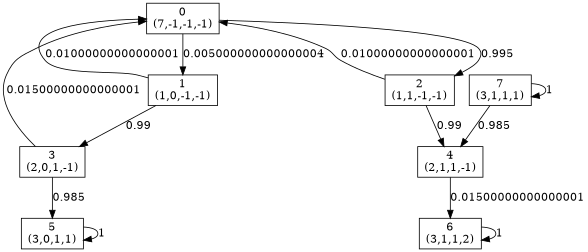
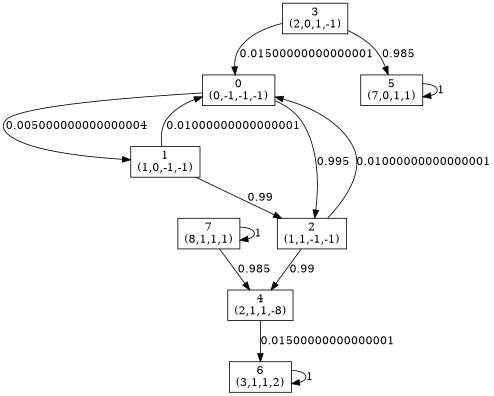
  digraph {
    node [shape=box]
-   n1 [label="0\n(7,-1,-1,-1)"]
+   n1 [label="0\n(0,-1,-1,-1)"]
    n2 [label="1\n(1,0,-1,-1)"]
    n3 [label="2\n(1,1,-1,-1)"]
    n4 [label="3\n(2,0,1,-1)"]
-   n5 [label="4\n(2,1,1,-1)"]
-   n6 [label="5\n(3,0,1,1)"]
+   n5 [label="4\n(2,1,1,-8)"]
+   n6 [label="5\n(7,0,1,1)"]
    n7 [label="6\n(3,1,1,2)"]
-   n8 [label="7\n(3,1,1,1)"]
+   n8 [label="7\n(8,1,1,1)"]
    n1 -> n2 [label=0.005000000000000004]
    n1 -> n3 [label=0.995]
    n2 -> n1 [label=0.01000000000000001]
-   n2 -> n4 [label=0.99]
+   n2 -> n3 [label=0.99]
    n3 -> n1 [label=0.01000000000000001]
    n3 -> n5 [label=0.99]
    n4 -> n1 [label=0.01500000000000001]
    n4 -> n6 [label=0.985]
    n5 -> n7 [label=0.01500000000000001]
    n6 -> n6 [label=1]
    n7 -> n7 [label=1]
    n8 -> n5 [label=0.985]
    n8 -> n8 [label=1]
  }
